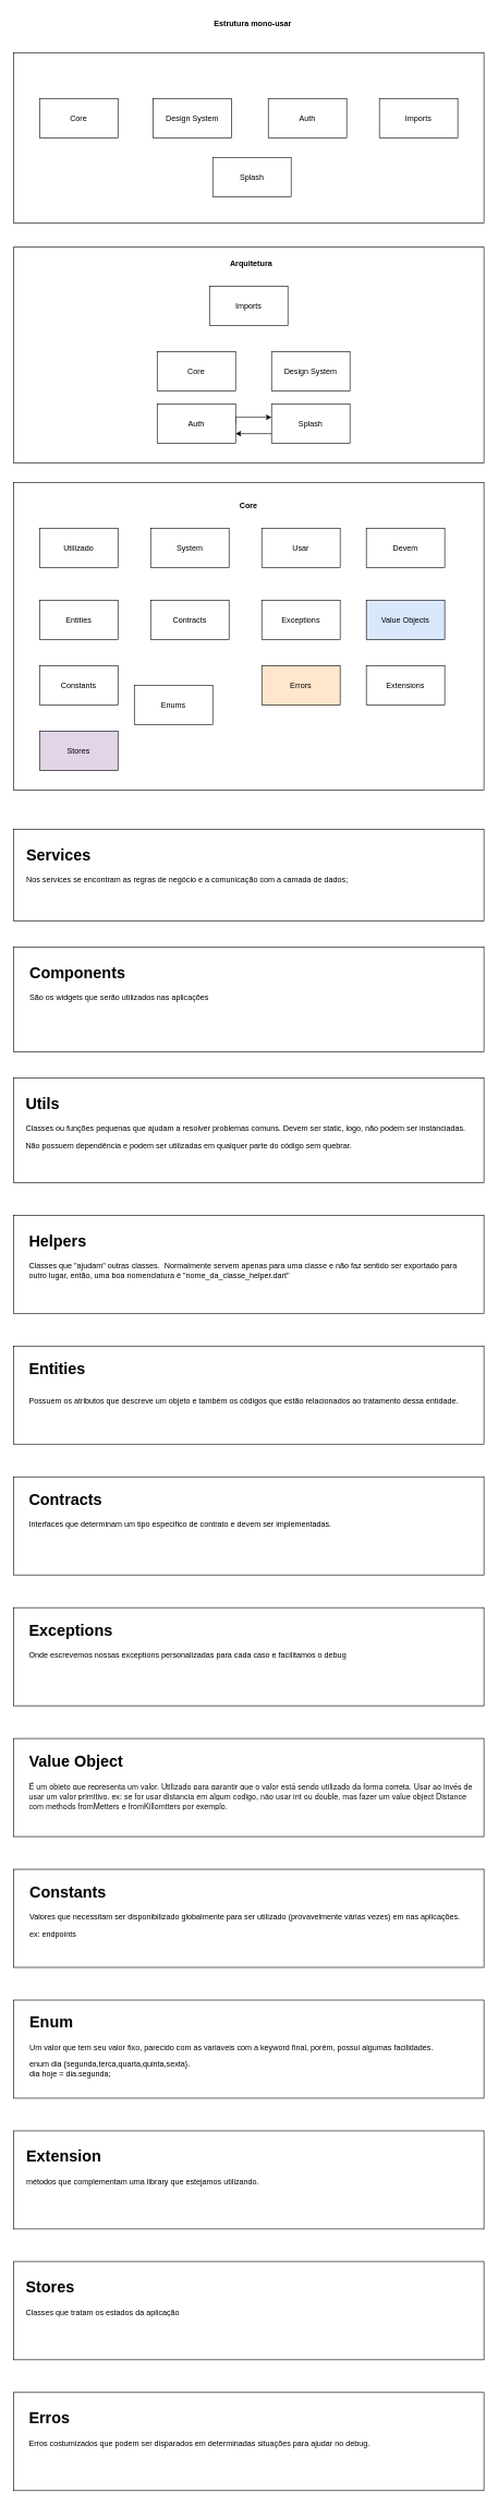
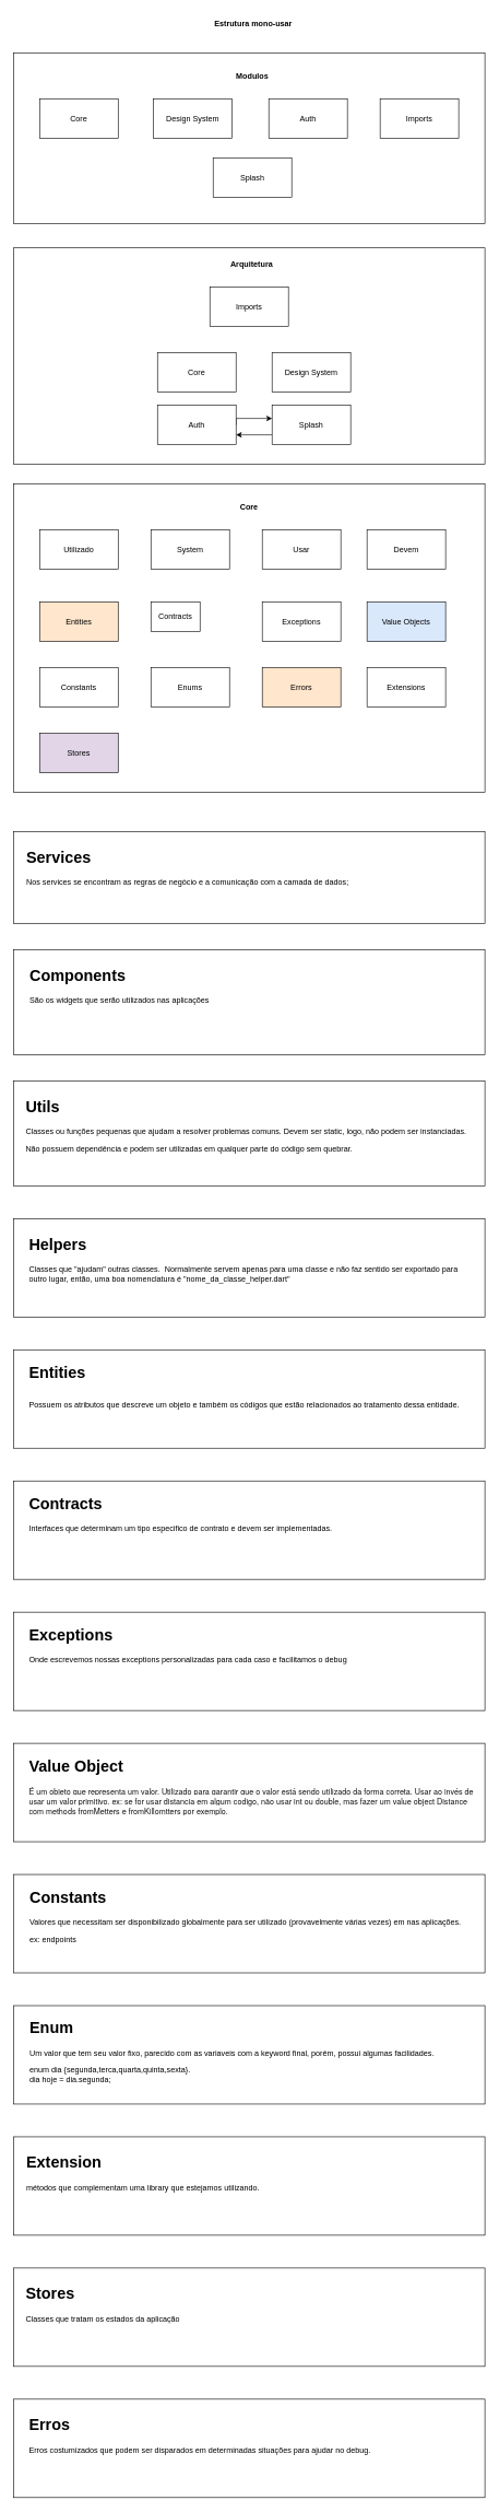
  <mxCell id="0" />
  <mxCell id="1" parent="0" />
  <mxCell id="2" value="" style="rounded=0;whiteSpace=wrap;html=1;" vertex="1" parent="1"><mxGeometry x="20" y="80" width="720" height="260" as="geometry" /></mxCell>
+ <mxCell id="3" value="Modulos" style="text;html=1;strokeColor=none;fillColor=none;align=center;verticalAlign=middle;whiteSpace=wrap;rounded=0;fontStyle=1" vertex="1" parent="1"><mxGeometry x="355" y="100" width="60" height="30" as="geometry" /></mxCell>
  <mxCell id="4" value="Estrutura mono-usar" style="text;html=1;strokeColor=none;fillColor=none;align=center;verticalAlign=middle;whiteSpace=wrap;rounded=0;fontStyle=1" vertex="1" parent="1"><mxGeometry x="325" y="20" width="122.5" height="30" as="geometry" /></mxCell>
  <mxCell id="5" value="Core" style="rounded=0;whiteSpace=wrap;html=1;" vertex="1" parent="1"><mxGeometry x="60" y="150" width="120" height="60" as="geometry" /></mxCell>
  <mxCell id="6" value="Design System" style="rounded=0;whiteSpace=wrap;html=1;" vertex="1" parent="1"><mxGeometry x="234" y="150" width="120" height="60" as="geometry" /></mxCell>
  <mxCell id="7" value="Auth" style="rounded=0;whiteSpace=wrap;html=1;" vertex="1" parent="1"><mxGeometry x="410" y="150" width="120" height="60" as="geometry" /></mxCell>
  <mxCell id="8" value="Imports" style="rounded=0;whiteSpace=wrap;html=1;" vertex="1" parent="1"><mxGeometry x="580" y="150" width="120" height="60" as="geometry" /></mxCell>
  <mxCell id="9" value="Splash" style="rounded=0;whiteSpace=wrap;html=1;" vertex="1" parent="1"><mxGeometry x="325" y="240" width="120" height="60" as="geometry" /></mxCell>
  <mxCell id="10" value="" style="rounded=0;whiteSpace=wrap;html=1;" vertex="1" parent="1"><mxGeometry x="20" y="377" width="720" height="330" as="geometry" /></mxCell>
  <mxCell id="11" value="Core" style="rounded=0;whiteSpace=wrap;html=1;" vertex="1" parent="1"><mxGeometry x="240" y="537" width="120" height="60" as="geometry" /></mxCell>
  <mxCell id="12" value="Arquitetura" style="text;html=1;strokeColor=none;fillColor=none;align=center;verticalAlign=middle;whiteSpace=wrap;rounded=0;fontStyle=1" vertex="1" parent="1"><mxGeometry x="354" y="387" width="60" height="30" as="geometry" /></mxCell>
  <mxCell id="13" value="Imports" style="rounded=0;whiteSpace=wrap;html=1;" vertex="1" parent="1"><mxGeometry x="320" y="437" width="120" height="60" as="geometry" /></mxCell>
  <mxCell id="14" style="edgeStyle=orthogonalEdgeStyle;rounded=0;orthogonalLoop=1;jettySize=auto;html=1;exitX=1;exitY=0.5;exitDx=0;exitDy=0;" edge="1" parent="1" source="15" target="18"><mxGeometry relative="1" as="geometry"><Array as="points"><mxPoint x="360" y="637" /></Array></mxGeometry></mxCell>
  <mxCell id="15" value="Auth" style="rounded=0;whiteSpace=wrap;html=1;" vertex="1" parent="1"><mxGeometry x="240" y="617" width="120" height="60" as="geometry" /></mxCell>
  <mxCell id="16" value="Design System" style="rounded=0;whiteSpace=wrap;html=1;" vertex="1" parent="1"><mxGeometry x="415" y="537" width="120" height="60" as="geometry" /></mxCell>
  <mxCell id="17" style="edgeStyle=orthogonalEdgeStyle;rounded=0;orthogonalLoop=1;jettySize=auto;html=1;exitX=0;exitY=0.75;exitDx=0;exitDy=0;entryX=1;entryY=0.75;entryDx=0;entryDy=0;" edge="1" parent="1" source="18" target="15"><mxGeometry relative="1" as="geometry" /></mxCell>
  <mxCell id="18" value="Splash" style="rounded=0;whiteSpace=wrap;html=1;" vertex="1" parent="1"><mxGeometry x="415" y="617" width="120" height="60" as="geometry" /></mxCell>
  <mxCell id="19" value="" style="rounded=0;whiteSpace=wrap;html=1;" vertex="1" parent="1"><mxGeometry x="20" y="737" width="720" height="470" as="geometry" /></mxCell>
  <mxCell id="20" value="Core" style="text;html=1;strokeColor=none;fillColor=none;align=center;verticalAlign=middle;whiteSpace=wrap;rounded=0;fontStyle=1" vertex="1" parent="1"><mxGeometry x="350" y="757" width="60" height="30" as="geometry" /></mxCell>
  <mxCell id="21" value="Utilizado" style="rounded=0;whiteSpace=wrap;html=1;" vertex="1" parent="1"><mxGeometry x="60" y="807" width="120" height="60" as="geometry" /></mxCell>
  <mxCell id="22" value="System" style="rounded=0;whiteSpace=wrap;html=1;" vertex="1" parent="1"><mxGeometry x="230" y="807" width="120" height="60" as="geometry" /></mxCell>
  <mxCell id="23" value="Usar" style="rounded=0;whiteSpace=wrap;html=1;" vertex="1" parent="1"><mxGeometry x="400" y="807" width="120" height="60" as="geometry" /></mxCell>
  <mxCell id="24" value="Devem" style="rounded=0;whiteSpace=wrap;html=1;" vertex="1" parent="1"><mxGeometry x="560" y="807" width="120" height="60" as="geometry" /></mxCell>
- <mxCell id="25" value="Entities" style="rounded=0;whiteSpace=wrap;html=1;" vertex="1" parent="1"><mxGeometry x="60" y="917" width="120" height="60" as="geometry" /></mxCell>
- <mxCell id="26" value="Contracts" style="rounded=0;whiteSpace=wrap;html=1;" vertex="1" parent="1"><mxGeometry x="230" y="917" width="120" height="60" as="geometry" /></mxCell>
+ <mxCell id="25" value="Entities" style="rounded=0;whiteSpace=wrap;html=1;fillColor=#ffe6cc;" vertex="1" parent="1"><mxGeometry x="60" y="917" width="120" height="60" as="geometry" /></mxCell>
+ <mxCell id="26" value="Contracts" style="rounded=0;whiteSpace=wrap;html=1;" vertex="1" parent="1"><mxGeometry x="230" y="917" width="75" height="45" as="geometry" /></mxCell>
  <mxCell id="27" value="Exceptions" style="rounded=0;whiteSpace=wrap;html=1;" vertex="1" parent="1"><mxGeometry x="400" y="917" width="120" height="60" as="geometry" /></mxCell>
  <mxCell id="28" value="Value Objects" style="rounded=0;whiteSpace=wrap;html=1;fillColor=#dae8fc;" vertex="1" parent="1"><mxGeometry x="560" y="917" width="120" height="60" as="geometry" /></mxCell>
  <mxCell id="29" value="Constants" style="rounded=0;whiteSpace=wrap;html=1;" vertex="1" parent="1"><mxGeometry x="60" y="1017" width="120" height="60" as="geometry" /></mxCell>
- <mxCell id="30" value="Enums" style="rounded=0;whiteSpace=wrap;html=1;" vertex="1" parent="1"><mxGeometry x="205" y="1047" width="120" height="60" as="geometry" /></mxCell>
+ <mxCell id="30" value="Enums" style="rounded=0;whiteSpace=wrap;html=1;" vertex="1" parent="1"><mxGeometry x="230" y="1017" width="120" height="60" as="geometry" /></mxCell>
  <mxCell id="31" value="" style="rounded=0;whiteSpace=wrap;html=1;" vertex="1" parent="1"><mxGeometry x="20" y="1267" width="720" height="140" as="geometry" /></mxCell>
  <mxCell id="32" value="&lt;h1&gt;Services&lt;/h1&gt;&lt;p&gt;Nos services se encontram as regras de negócio e a comunicação com a camada de dados;&lt;/p&gt;" style="text;html=1;strokeColor=none;fillColor=none;spacing=5;spacingTop=-20;whiteSpace=wrap;overflow=hidden;rounded=0;" vertex="1" parent="1"><mxGeometry x="35" y="1287" width="680" height="120" as="geometry" /></mxCell>
  <mxCell id="33" value="" style="rounded=0;whiteSpace=wrap;html=1;" vertex="1" parent="1"><mxGeometry x="20" y="1447" width="720" height="160" as="geometry" /></mxCell>
  <mxCell id="34" value="&lt;h1&gt;Components&lt;/h1&gt;&lt;p&gt;São os widgets que serão utilizados nas aplicações&lt;/p&gt;" style="text;html=1;strokeColor=none;fillColor=none;spacing=5;spacingTop=-20;whiteSpace=wrap;overflow=hidden;rounded=0;" vertex="1" parent="1"><mxGeometry x="40" y="1467" width="685" height="100" as="geometry" /></mxCell>
  <mxCell id="35" value="" style="rounded=0;whiteSpace=wrap;html=1;" vertex="1" parent="1"><mxGeometry x="20" y="1647" width="720" height="160" as="geometry" /></mxCell>
  <mxCell id="36" value="&lt;h1&gt;Utils&lt;/h1&gt;&lt;p&gt;Classes ou funções pequenas que ajudam a resolver problemas comuns. Devem ser static, logo, não podem ser instanciadas.&lt;/p&gt;&lt;p&gt;Não possuem dependência e podem ser utilizadas em qualquer parte do código sem quebrar.&lt;/p&gt;" style="text;html=1;strokeColor=none;fillColor=none;spacing=5;spacingTop=-20;whiteSpace=wrap;overflow=hidden;rounded=0;" vertex="1" parent="1"><mxGeometry x="34" y="1667" width="690" height="120" as="geometry" /></mxCell>
  <mxCell id="37" value="" style="rounded=0;whiteSpace=wrap;html=1;" vertex="1" parent="1"><mxGeometry x="20" y="1857" width="720" height="150" as="geometry" /></mxCell>
  <mxCell id="38" value="&lt;h1&gt;Helpers&lt;/h1&gt;&lt;p&gt;Classes que &quot;ajudam&quot; outras classes.&amp;nbsp; Normalmente servem apenas para uma classe e não faz sentido ser exportado para outro lugar, então, uma boa nomenclatura é &quot;nome_da_classe_helper.dart&quot;&lt;/p&gt;" style="text;html=1;strokeColor=none;fillColor=none;spacing=5;spacingTop=-20;whiteSpace=wrap;overflow=hidden;rounded=0;" vertex="1" parent="1"><mxGeometry x="39" y="1877" width="690" height="120" as="geometry" /></mxCell>
  <mxCell id="39" value="" style="rounded=0;whiteSpace=wrap;html=1;" vertex="1" parent="1"><mxGeometry x="20" y="2057" width="720" height="150" as="geometry" /></mxCell>
  <mxCell id="40" value="&lt;h1&gt;&lt;span&gt;Entities&lt;/span&gt;&lt;/h1&gt;&lt;h1&gt;&lt;span style=&quot;font-size: 12px ; font-weight: 400&quot;&gt;Possuem os atributos que descreve um objeto e também os códigos que estão relacionados ao tratamento dessa entidade.&lt;/span&gt;&lt;/h1&gt;" style="text;html=1;strokeColor=none;fillColor=none;spacing=5;spacingTop=-20;whiteSpace=wrap;overflow=hidden;rounded=0;" vertex="1" parent="1"><mxGeometry x="39" y="2072" width="680" height="120" as="geometry" /></mxCell>
  <mxCell id="41" value="Errors" style="rounded=0;whiteSpace=wrap;html=1;fillColor=#ffe6cc;" vertex="1" parent="1"><mxGeometry x="400" y="1017" width="120" height="60" as="geometry" /></mxCell>
  <mxCell id="42" value="Extensions" style="rounded=0;whiteSpace=wrap;html=1;" vertex="1" parent="1"><mxGeometry x="560" y="1017" width="120" height="60" as="geometry" /></mxCell>
  <mxCell id="43" value="Stores" style="rounded=0;whiteSpace=wrap;html=1;fillColor=#e1d5e7;" vertex="1" parent="1"><mxGeometry x="60" y="1117" width="120" height="60" as="geometry" /></mxCell>
  <mxCell id="44" value="" style="rounded=0;whiteSpace=wrap;html=1;" vertex="1" parent="1"><mxGeometry x="20" y="2257" width="720" height="150" as="geometry" /></mxCell>
  <mxCell id="45" value="&lt;h1&gt;Contracts&lt;/h1&gt;&lt;div&gt;Interfaces que determinam um tipo especifico de contrato e devem ser implementadas.&lt;/div&gt;" style="text;html=1;strokeColor=none;fillColor=none;spacing=5;spacingTop=-20;whiteSpace=wrap;overflow=hidden;rounded=0;" vertex="1" parent="1"><mxGeometry x="39" y="2272" width="690" height="120" as="geometry" /></mxCell>
  <mxCell id="46" value="" style="rounded=0;whiteSpace=wrap;html=1;" vertex="1" parent="1"><mxGeometry x="20" y="2457" width="720" height="150" as="geometry" /></mxCell>
  <mxCell id="47" value="&lt;h1&gt;Exceptions&lt;/h1&gt;&lt;div&gt;Onde escrevemos nossas exceptions personalizadas para cada caso e facilitamos o debug&amp;nbsp;&lt;/div&gt;" style="text;html=1;strokeColor=none;fillColor=none;spacing=5;spacingTop=-20;whiteSpace=wrap;overflow=hidden;rounded=0;" vertex="1" parent="1"><mxGeometry x="39" y="2472" width="650" height="120" as="geometry" /></mxCell>
  <mxCell id="48" value="" style="rounded=0;whiteSpace=wrap;html=1;" vertex="1" parent="1"><mxGeometry x="20" y="2657" width="720" height="150" as="geometry" /></mxCell>
  <mxCell id="49" value="&lt;h1&gt;Value Object&lt;/h1&gt;&lt;div&gt;&lt;font color=&quot;#111111&quot; face=&quot;Helvetica Neue, Helvetica, Arial, sans-serif&quot;&gt;&lt;span style=&quot;background-color: rgb(253 , 253 , 253)&quot;&gt;É um objeto que representa um valor. Utilizado para garantir que o valor está sendo utilizado da forma correta. Usar ao invés de usar um valor primitivo. ex: se for usar distancia em algum codigo, não usar int ou double, mas fazer um value object Distance com methods fromMetters e fromKillomtters por exemplo.&lt;/span&gt;&lt;/font&gt;&lt;/div&gt;" style="text;html=1;strokeColor=none;fillColor=none;spacing=5;spacingTop=-20;whiteSpace=wrap;overflow=hidden;rounded=0;" vertex="1" parent="1"><mxGeometry x="39" y="2672" width="690" height="120" as="geometry" /></mxCell>
  <mxCell id="50" value="" style="rounded=0;whiteSpace=wrap;html=1;fontSize=12;" vertex="1" parent="1"><mxGeometry x="20" y="2857" width="720" height="150" as="geometry" /></mxCell>
  <mxCell id="51" value="&lt;h1&gt;Constants&lt;/h1&gt;&lt;p&gt;Valores que necessitam ser disponibilizado globalmente para ser utilizado (provavelmente várias vezes) em nas aplicações.&lt;/p&gt;&lt;p&gt;ex: endpoints&lt;/p&gt;" style="text;html=1;strokeColor=none;fillColor=none;spacing=5;spacingTop=-20;whiteSpace=wrap;overflow=hidden;rounded=0;fontSize=12;" vertex="1" parent="1"><mxGeometry x="40" y="2872" width="670" height="120" as="geometry" /></mxCell>
  <mxCell id="52" value="" style="rounded=0;whiteSpace=wrap;html=1;fontSize=12;" vertex="1" parent="1"><mxGeometry x="20" y="3057" width="720" height="150" as="geometry" /></mxCell>
  <mxCell id="53" value="&lt;h1&gt;Enum&lt;/h1&gt;&lt;p&gt;Um valor que tem seu valor fixo, parecido com as variaveis com a keyword final, porém, possui algumas facilidades.&lt;br&gt;&lt;/p&gt;&lt;p&gt;enum dia {segunda,terca,quarta,quinta,sexta}.&lt;br&gt;dia hoje = dia.segunda;&lt;/p&gt;" style="text;html=1;strokeColor=none;fillColor=none;spacing=5;spacingTop=-20;whiteSpace=wrap;overflow=hidden;rounded=0;fontSize=12;" vertex="1" parent="1"><mxGeometry x="40" y="3072" width="690" height="120" as="geometry" /></mxCell>
  <mxCell id="54" value="" style="rounded=0;whiteSpace=wrap;html=1;fontSize=12;" vertex="1" parent="1"><mxGeometry x="20" y="3257" width="720" height="150" as="geometry" /></mxCell>
  <mxCell id="55" value="&lt;h1&gt;Extension&lt;/h1&gt;&lt;p&gt;métodos que complementam uma library que estejamos utilizando.&lt;/p&gt;" style="text;html=1;strokeColor=none;fillColor=none;spacing=5;spacingTop=-20;whiteSpace=wrap;overflow=hidden;rounded=0;fontSize=12;" vertex="1" parent="1"><mxGeometry x="35" y="3277" width="685" height="120" as="geometry" /></mxCell>
  <mxCell id="56" value="" style="rounded=0;whiteSpace=wrap;html=1;fontSize=12;" vertex="1" parent="1"><mxGeometry x="20" y="3457" width="720" height="150" as="geometry" /></mxCell>
  <mxCell id="57" value="&lt;h1&gt;Stores&lt;/h1&gt;&lt;div&gt;Classes que tratam os estados da aplicação&lt;/div&gt;" style="text;html=1;strokeColor=none;fillColor=none;spacing=5;spacingTop=-20;whiteSpace=wrap;overflow=hidden;rounded=0;fontSize=12;" vertex="1" parent="1"><mxGeometry x="34" y="3477" width="316" height="120" as="geometry" /></mxCell>
  <mxCell id="58" value="" style="rounded=0;whiteSpace=wrap;html=1;fontSize=12;" vertex="1" parent="1"><mxGeometry x="20" y="3657" width="720" height="150" as="geometry" /></mxCell>
  <mxCell id="59" value="&lt;h1&gt;Erros&lt;/h1&gt;&lt;p&gt;Erros costumizados que podem ser disparados em determinadas situações para ajudar no debug.&lt;/p&gt;" style="text;html=1;strokeColor=none;fillColor=none;spacing=5;spacingTop=-20;whiteSpace=wrap;overflow=hidden;rounded=0;fontSize=12;" vertex="1" parent="1"><mxGeometry x="39" y="3677" width="681" height="120" as="geometry" /></mxCell>
